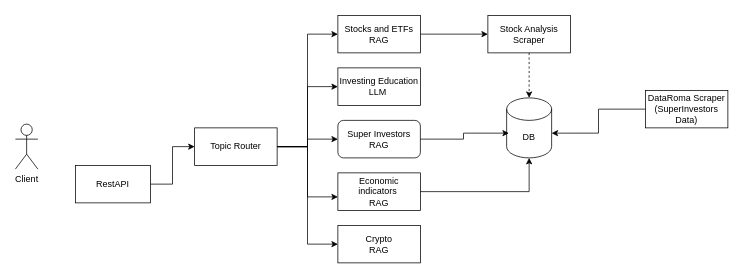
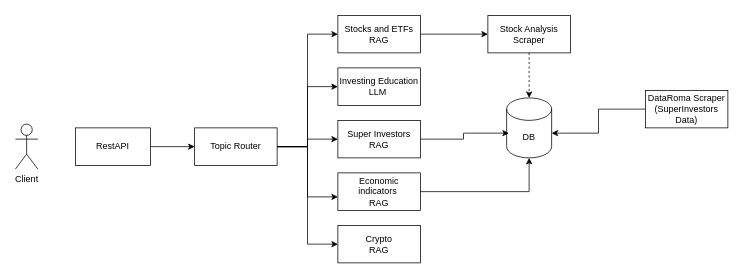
  <mxCell id="0" />
  <mxCell id="1" parent="0" />
  <mxCell id="2" style="edgeStyle=orthogonalEdgeStyle;rounded=0;orthogonalLoop=1;jettySize=auto;html=1;entryX=0;entryY=0.5;entryDx=0;entryDy=0;" edge="1" parent="1" source="3" target="8"><mxGeometry relative="1" as="geometry" /></mxCell>
- <mxCell id="3" value="RestAPI" style="rounded=0;whiteSpace=wrap;html=1;" vertex="1" parent="1"><mxGeometry x="100" y="220" width="100" height="50" as="geometry" /></mxCell>
+ <mxCell id="3" value="RestAPI" style="rounded=0;whiteSpace=wrap;html=1;" vertex="1" parent="1"><mxGeometry x="100" y="170" width="100" height="50" as="geometry" /></mxCell>
  <mxCell id="4" style="edgeStyle=orthogonalEdgeStyle;rounded=0;orthogonalLoop=1;jettySize=auto;html=1;entryX=0;entryY=0.5;entryDx=0;entryDy=0;" edge="1" parent="1" source="8" target="10"><mxGeometry relative="1" as="geometry" /></mxCell>
  <mxCell id="5" style="edgeStyle=orthogonalEdgeStyle;rounded=0;orthogonalLoop=1;jettySize=auto;html=1;entryX=0;entryY=0.5;entryDx=0;entryDy=0;" edge="1" parent="1" source="8" target="11"><mxGeometry relative="1" as="geometry" /></mxCell>
  <mxCell id="6" style="edgeStyle=orthogonalEdgeStyle;rounded=0;orthogonalLoop=1;jettySize=auto;html=1;entryX=0;entryY=0.5;entryDx=0;entryDy=0;" edge="1" parent="1" source="8" target="12"><mxGeometry relative="1" as="geometry" /></mxCell>
  <mxCell id="7" style="edgeStyle=orthogonalEdgeStyle;rounded=0;orthogonalLoop=1;jettySize=auto;html=1;entryX=0;entryY=0.5;entryDx=0;entryDy=0;" edge="1" parent="1" source="8" target="14"><mxGeometry relative="1" as="geometry" /></mxCell>
  <mxCell id="8" value="Topic Router" style="rounded=0;whiteSpace=wrap;html=1;" vertex="1" parent="1"><mxGeometry x="259" y="170" width="110" height="50" as="geometry" /></mxCell>
  <mxCell id="9" style="edgeStyle=orthogonalEdgeStyle;rounded=0;orthogonalLoop=1;jettySize=auto;html=1;entryX=0;entryY=0.5;entryDx=0;entryDy=0;" edge="1" parent="1" source="10" target="16"><mxGeometry relative="1" as="geometry" /></mxCell>
  <mxCell id="10" value="Stocks and ETFs&lt;div&gt;RAG&lt;/div&gt;" style="rounded=0;whiteSpace=wrap;html=1;" vertex="1" parent="1"><mxGeometry x="450" y="20" width="110" height="50" as="geometry" /></mxCell>
  <mxCell id="11" value="Investing Education&lt;div&gt;LLM&amp;nbsp;&lt;/div&gt;" style="rounded=0;whiteSpace=wrap;html=1;" vertex="1" parent="1"><mxGeometry x="450" y="90" width="110" height="50" as="geometry" /></mxCell>
- <mxCell id="12" value="Super Investors&lt;div&gt;RAG&lt;/div&gt;" style="whiteSpace=wrap;html=1;rounded=1;" vertex="1" parent="1"><mxGeometry x="450" y="160" width="110" height="50" as="geometry" /></mxCell>
+ <mxCell id="12" value="Super Investors&lt;div&gt;RAG&lt;/div&gt;" style="rounded=0;whiteSpace=wrap;html=1;" vertex="1" parent="1"><mxGeometry x="450" y="160" width="110" height="50" as="geometry" /></mxCell>
  <mxCell id="13" value="Economic indicators&amp;nbsp;&lt;div&gt;RAG&lt;/div&gt;" style="rounded=0;whiteSpace=wrap;html=1;" vertex="1" parent="1"><mxGeometry x="450" y="230" width="110" height="50" as="geometry" /></mxCell>
  <mxCell id="14" value="Crypto&lt;div&gt;RAG&lt;/div&gt;" style="rounded=0;whiteSpace=wrap;html=1;" vertex="1" parent="1"><mxGeometry x="450" y="300" width="110" height="50" as="geometry" /></mxCell>
  <mxCell id="15" style="edgeStyle=orthogonalEdgeStyle;rounded=0;orthogonalLoop=1;jettySize=auto;html=1;entryX=0;entryY=0.64;entryDx=0;entryDy=0;entryPerimeter=0;" edge="1" parent="1" source="8" target="13"><mxGeometry relative="1" as="geometry" /></mxCell>
  <mxCell id="16" value="Stock Analysis Scraper" style="rounded=0;whiteSpace=wrap;html=1;" vertex="1" parent="1"><mxGeometry x="650" y="20" width="110" height="50" as="geometry" /></mxCell>
  <mxCell id="17" value="DB" style="shape=cylinder3;whiteSpace=wrap;html=1;boundedLbl=1;backgroundOutline=1;size=15;" vertex="1" parent="1"><mxGeometry x="675" y="130" width="60" height="80" as="geometry" /></mxCell>
  <mxCell id="18" style="edgeStyle=orthogonalEdgeStyle;rounded=0;orthogonalLoop=1;jettySize=auto;html=1;entryX=0.05;entryY=0.588;entryDx=0;entryDy=0;entryPerimeter=0;" edge="1" parent="1" source="12" target="17"><mxGeometry relative="1" as="geometry" /></mxCell>
  <mxCell id="19" style="edgeStyle=orthogonalEdgeStyle;rounded=0;orthogonalLoop=1;jettySize=auto;html=1;entryX=0.5;entryY=1;entryDx=0;entryDy=0;entryPerimeter=0;" edge="1" parent="1" source="13" target="17"><mxGeometry relative="1" as="geometry" /></mxCell>
  <mxCell id="20" value="DataRoma Scraper&lt;div&gt;(SuperInvestors Data)&lt;/div&gt;" style="rounded=0;whiteSpace=wrap;html=1;" vertex="1" parent="1"><mxGeometry x="860" y="120" width="110" height="50" as="geometry" /></mxCell>
  <mxCell id="21" style="edgeStyle=orthogonalEdgeStyle;rounded=0;orthogonalLoop=1;jettySize=auto;html=1;entryX=1;entryY=0.588;entryDx=0;entryDy=0;entryPerimeter=0;" edge="1" parent="1" source="20" target="17"><mxGeometry relative="1" as="geometry" /></mxCell>
  <mxCell id="22" value="Client" style="shape=umlActor;verticalLabelPosition=bottom;verticalAlign=top;html=1;outlineConnect=0;" vertex="1" parent="1"><mxGeometry y="165" width="30" height="60" as="geometry" x="20" /></mxCell>
  <mxCell id="23" style="edgeStyle=orthogonalEdgeStyle;rounded=0;orthogonalLoop=1;jettySize=auto;html=1;entryX=0.5;entryY=0;entryDx=0;entryDy=0;entryPerimeter=0;dashed=1;" edge="1" parent="1" source="16" target="17"><mxGeometry relative="1" as="geometry" /></mxCell>
